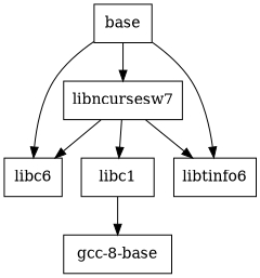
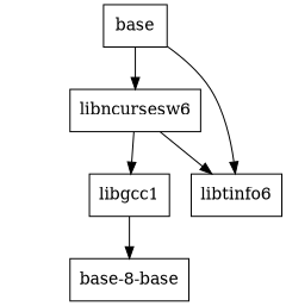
  digraph {
    concentrate=true
    node [shape=box]
    n1 [label=base]
-   libc6
-   libncursesw6 [label=libncursesw7]
+   libncursesw6
    libtinfo6
-   libgcc1 [label=libc1]
-   "gcc-8-base"
-   n1 -> libc6
+   libgcc1
+   "gcc-8-base" [label="base-8-base"]
    n1 -> libncursesw6
    n1 -> libtinfo6
-   libncursesw6 -> libc6
    libncursesw6 -> libtinfo6
    libncursesw6 -> libgcc1
    libgcc1 -> "gcc-8-base"
  }
